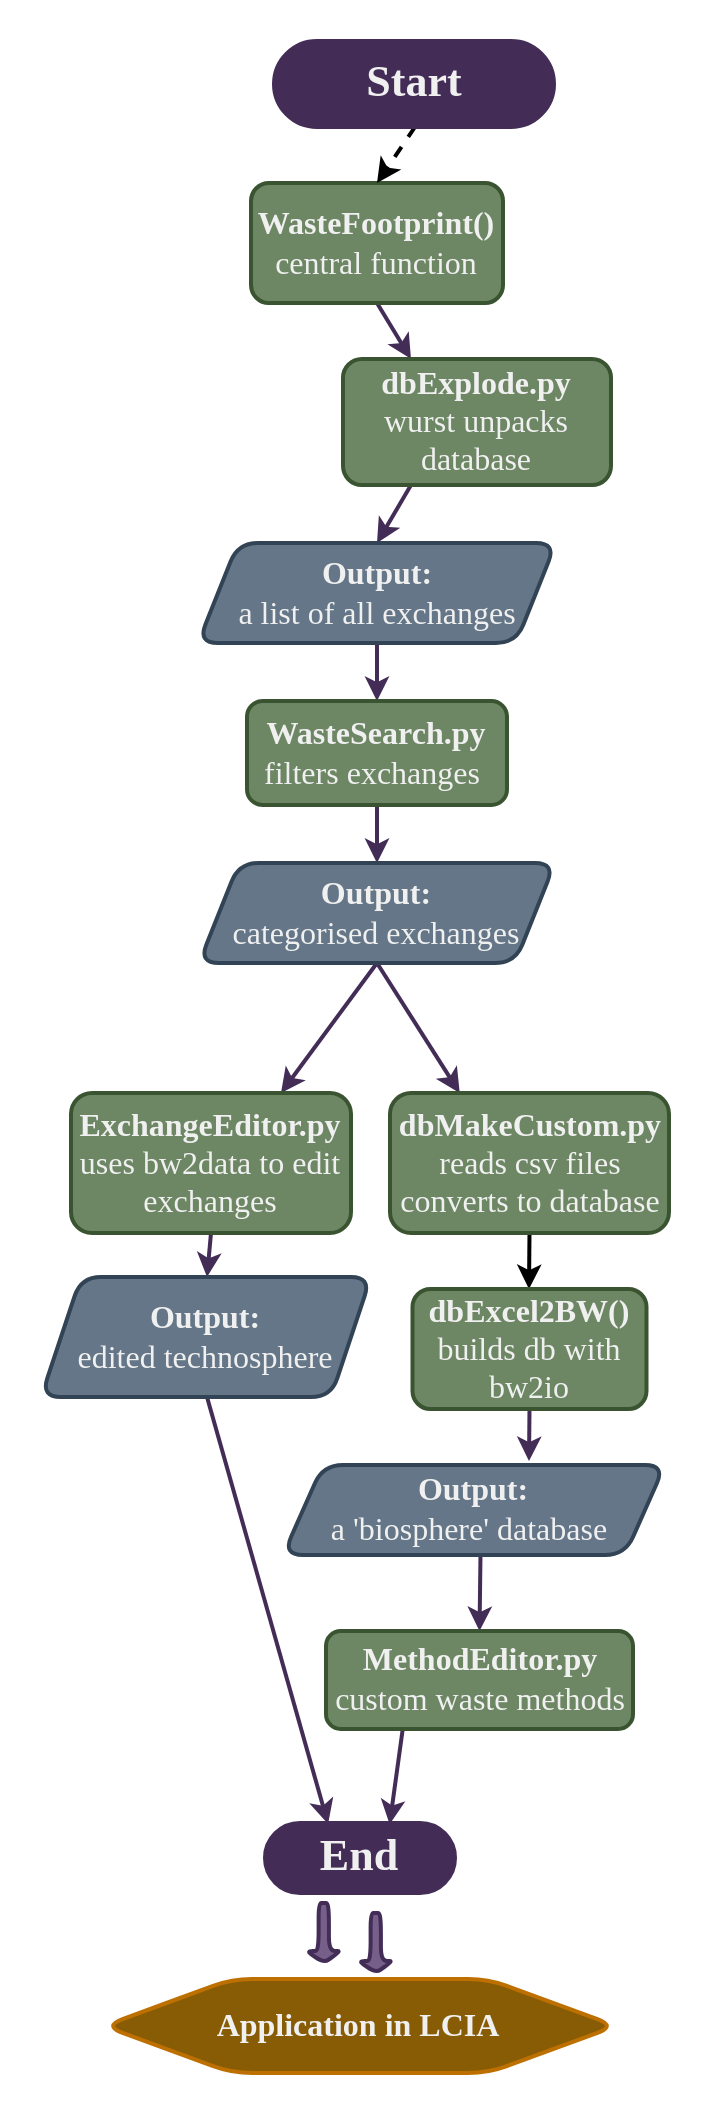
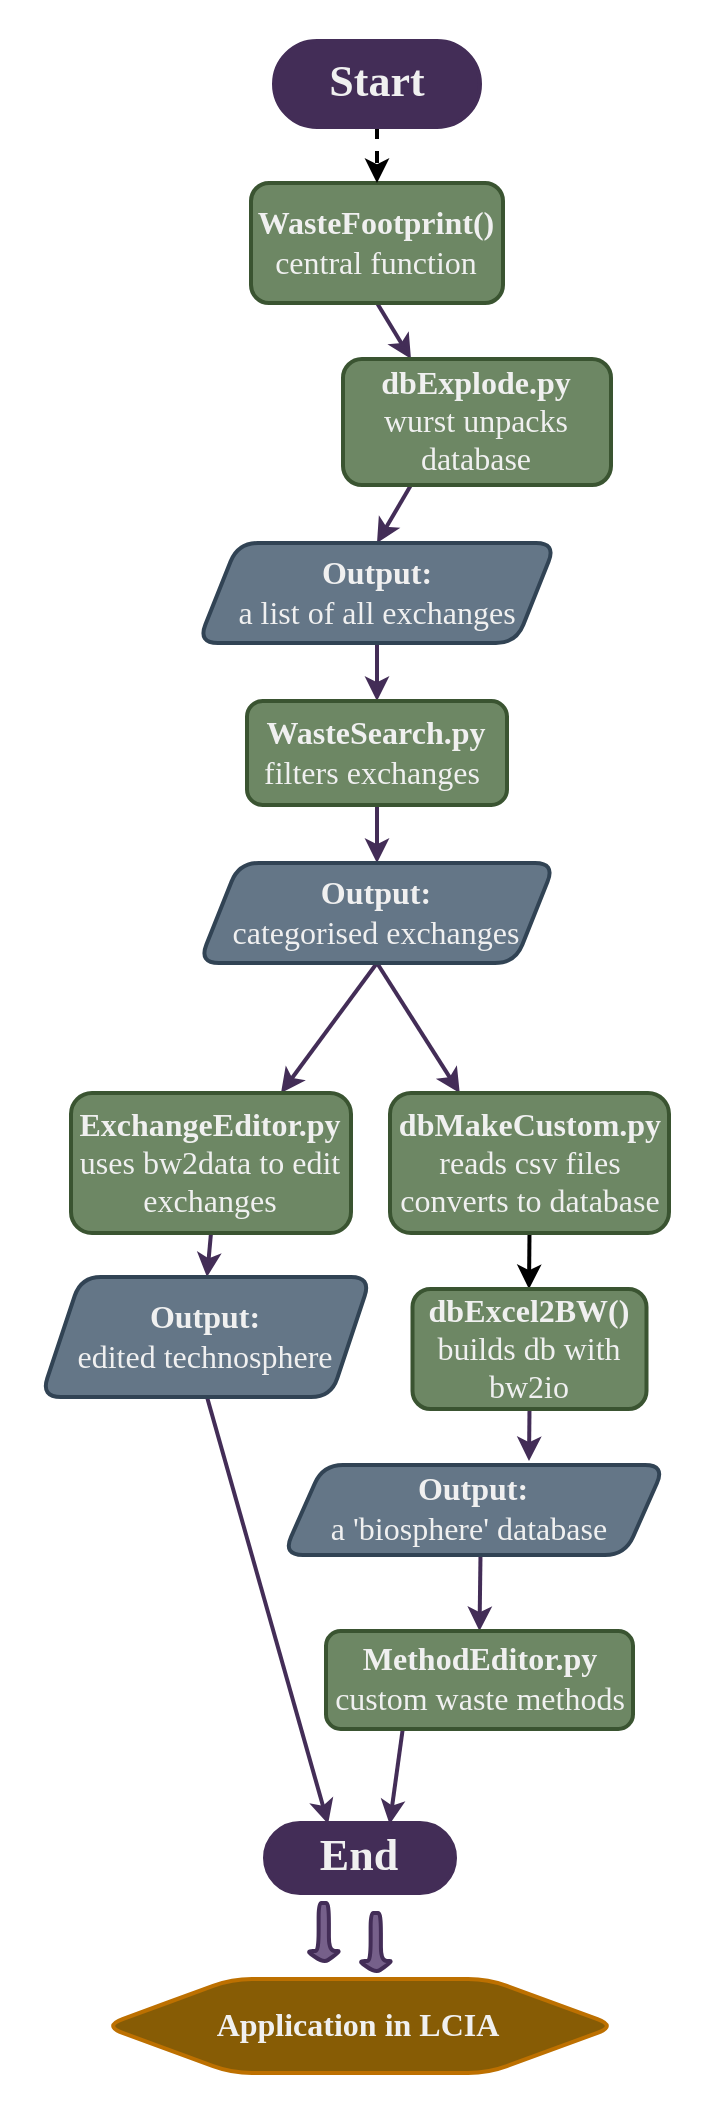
  <mxCell id="0" />
  <mxCell id="1" parent="0" />
  <mxCell id="2" value="" style="edgeStyle=none;html=1;rounded=1;snapToPoint=1;comic=0;fillColor=#76608a;strokeColor=#432D57;labelBackgroundColor=none;strokeWidth=2;spacing=1;fontFamily=Lucida Console;fontSize=16;align=center;verticalAlign=middle;spacingTop=1;spacingLeft=2;spacingRight=2;spacingBottom=2;fontColor=#F0F0F0;shadow=0;backgroundOutline=0;sketchStyle=comic;fontStyle=0" parent="1" source="3" target="5" edge="1"><mxGeometry relative="1" as="geometry" /></mxCell>
  <mxCell id="3" value="&lt;span style=&quot;font-size: 16px;&quot;&gt;&lt;b&gt;WasteFootprint()&lt;br style=&quot;font-size: 16px;&quot;&gt;&lt;/b&gt;&lt;/span&gt;&lt;font style=&quot;font-size: 16px;&quot;&gt;central function&lt;/font&gt;" style="html=1;rounded=1;snapToPoint=1;comic=0;fillColor=#6d8764;strokeColor=#3A5431;fontColor=#F0F0F0;labelBackgroundColor=none;strokeWidth=2;spacing=1;fontFamily=Lucida Console;fontSize=16;whiteSpace=wrap;align=center;verticalAlign=middle;spacingTop=1;spacingLeft=2;spacingRight=2;spacingBottom=2;shadow=0;backgroundOutline=0;sketchStyle=comic;fontStyle=0" parent="1" vertex="1"><mxGeometry x="125" y="91" width="126" height="60" as="geometry" /></mxCell>
  <mxCell id="4" value="" style="edgeStyle=none;html=1;rounded=1;snapToPoint=1;comic=0;fillColor=#76608a;strokeColor=#432D57;labelBackgroundColor=none;strokeWidth=2;spacing=1;fontFamily=Lucida Console;fontSize=16;align=center;verticalAlign=middle;spacingTop=1;spacingLeft=2;spacingRight=2;spacingBottom=2;fontColor=#F0F0F0;shadow=0;backgroundOutline=0;sketchStyle=comic;fontStyle=0" parent="1" source="5" target="7" edge="1"><mxGeometry relative="1" as="geometry" /></mxCell>
  <mxCell id="5" value="&lt;span style=&quot;font-size: 16px;&quot;&gt;&lt;b style=&quot;font-size: 16px;&quot;&gt;&lt;font style=&quot;font-size: 16px;&quot;&gt;dbExplode.py&lt;br style=&quot;font-size: 16px;&quot;&gt;&lt;/font&gt;&lt;/b&gt;&lt;/span&gt;&lt;font style=&quot;font-size: 16px;&quot;&gt;&amp;nbsp;&lt;span style=&quot;font-size: 16px;&quot;&gt;wurst&lt;/span&gt;&amp;nbsp;unpacks&amp;nbsp; database&lt;/font&gt;" style="html=1;rounded=1;snapToPoint=1;comic=0;fillColor=#6d8764;strokeColor=#3A5431;fontColor=#F0F0F0;labelBackgroundColor=none;strokeWidth=2;spacing=1;fontFamily=Lucida Console;fontSize=16;whiteSpace=wrap;align=center;verticalAlign=middle;spacingTop=1;spacingLeft=2;spacingRight=2;spacingBottom=2;shadow=0;backgroundOutline=0;sketchStyle=comic;fontStyle=0" parent="1" vertex="1"><mxGeometry x="171" y="179" width="134" height="63" as="geometry" /></mxCell>
  <mxCell id="6" value="" style="edgeStyle=none;html=1;rounded=1;snapToPoint=1;comic=0;fillColor=#76608a;strokeColor=#432D57;labelBackgroundColor=none;strokeWidth=2;spacing=1;fontFamily=Lucida Console;fontSize=16;align=center;verticalAlign=middle;spacingTop=1;spacingLeft=2;spacingRight=2;spacingBottom=2;fontColor=#F0F0F0;shadow=0;backgroundOutline=0;sketchStyle=comic;fontStyle=0" parent="1" source="7" target="9" edge="1"><mxGeometry relative="1" as="geometry" /></mxCell>
  <mxCell id="7" value="&lt;b style=&quot;font-size: 16px;&quot;&gt;Output:&lt;/b&gt;&lt;br style=&quot;font-size: 16px;&quot;&gt;&lt;font style=&quot;font-size: 16px;&quot;&gt;a list of all exchanges&lt;br style=&quot;font-size: 16px;&quot;&gt;&lt;/font&gt;" style="shape=parallelogram;perimeter=parallelogramPerimeter;html=1;fixedSize=1;rounded=1;snapToPoint=1;comic=0;fillColor=#647687;strokeColor=#314354;fontColor=#F0F0F0;labelBackgroundColor=none;strokeWidth=2;spacing=1;fontFamily=Lucida Console;fontSize=16;whiteSpace=wrap;align=center;verticalAlign=middle;spacingTop=1;spacingLeft=2;spacingRight=2;spacingBottom=2;shadow=0;backgroundOutline=0;sketchStyle=comic;fontStyle=0" parent="1" vertex="1"><mxGeometry x="98.5" y="271" width="179" height="50" as="geometry" /></mxCell>
  <mxCell id="8" value="" style="edgeStyle=none;html=1;rounded=1;snapToPoint=1;comic=0;fillColor=#76608a;strokeColor=#432D57;labelBackgroundColor=none;strokeWidth=2;spacing=1;fontFamily=Lucida Console;fontSize=16;align=center;verticalAlign=middle;spacingTop=1;spacingLeft=2;spacingRight=2;spacingBottom=2;fontColor=#F0F0F0;shadow=0;backgroundOutline=0;sketchStyle=comic;fontStyle=0" parent="1" source="9" target="12" edge="1"><mxGeometry relative="1" as="geometry" /></mxCell>
  <mxCell id="9" value="&lt;font style=&quot;font-size: 16px;&quot;&gt;&lt;b style=&quot;font-size: 16px;&quot;&gt;WasteSearch.py&lt;/b&gt;&lt;br style=&quot;font-size: 16px;&quot;&gt;&lt;/font&gt;&lt;font style=&quot;font-size: 16px;&quot;&gt;&amp;nbsp;filters exchanges&amp;nbsp;&amp;nbsp;&lt;/font&gt;" style="html=1;rounded=1;snapToPoint=1;comic=0;fillColor=#6d8764;strokeColor=#3A5431;fontColor=#F0F0F0;labelBackgroundColor=none;strokeWidth=2;spacing=1;fontFamily=Lucida Console;fontSize=16;whiteSpace=wrap;align=center;verticalAlign=middle;spacingTop=1;spacingLeft=2;spacingRight=2;spacingBottom=2;shadow=0;backgroundOutline=0;sketchStyle=comic;fontStyle=0" parent="1" vertex="1"><mxGeometry x="123" y="350" width="130" height="52" as="geometry" /></mxCell>
  <mxCell id="10" style="edgeStyle=none;html=1;entryX=0.25;entryY=0;entryDx=0;entryDy=0;fontSize=16;rounded=1;snapToPoint=1;comic=0;fillColor=#76608a;strokeColor=#432D57;labelBackgroundColor=none;strokeWidth=2;spacing=1;fontFamily=Lucida Console;align=center;verticalAlign=middle;spacingTop=1;spacingLeft=2;spacingRight=2;spacingBottom=2;fontColor=#F0F0F0;shadow=0;backgroundOutline=0;sketchStyle=comic;fontStyle=0" parent="1" source="12" target="14" edge="1"><mxGeometry relative="1" as="geometry" /></mxCell>
  <mxCell id="11" style="edgeStyle=none;html=1;fontSize=16;rounded=1;snapToPoint=1;comic=0;fillColor=#76608a;strokeColor=#432D57;labelBackgroundColor=none;strokeWidth=2;spacing=1;fontFamily=Lucida Console;align=center;verticalAlign=middle;spacingTop=1;spacingLeft=2;spacingRight=2;spacingBottom=2;fontColor=#F0F0F0;shadow=0;backgroundOutline=0;sketchStyle=comic;fontStyle=0" parent="1" source="12" target="20" edge="1"><mxGeometry relative="1" as="geometry" /></mxCell>
  <mxCell id="12" value="&lt;b style=&quot;font-size: 16px;&quot;&gt;Output:&lt;/b&gt;&lt;font style=&quot;font-size: 16px;&quot;&gt;&lt;br style=&quot;font-size: 16px;&quot;&gt;categorised exchanges&lt;br style=&quot;font-size: 16px;&quot;&gt;&lt;/font&gt;" style="shape=parallelogram;perimeter=parallelogramPerimeter;html=1;fixedSize=1;rounded=1;snapToPoint=1;comic=0;fillColor=#647687;strokeColor=#314354;fontColor=#F0F0F0;labelBackgroundColor=none;strokeWidth=2;spacing=1;fontFamily=Lucida Console;fontSize=16;whiteSpace=wrap;align=center;verticalAlign=middle;spacingTop=1;spacingLeft=2;spacingRight=2;spacingBottom=2;shadow=0;backgroundOutline=0;sketchStyle=comic;fontStyle=0" parent="1" vertex="1"><mxGeometry x="99" y="431" width="178" height="50" as="geometry" /></mxCell>
  <mxCell id="13" value="" style="edgeStyle=none;html=1;fontSize=16;align=center;verticalAlign=middle;spacingTop=1;spacing=1;spacingLeft=2;spacingRight=2;spacingBottom=2;rounded=1;fontColor=#F0F0F0;shadow=0;backgroundOutline=0;sketchStyle=comic;exitX=0.5;exitY=1;exitDx=0;exitDy=0;strokeWidth=2;movable=1;resizable=1;rotatable=1;deletable=1;editable=1;connectable=1;fontStyle=0" parent="1" source="14" target="16" edge="1"><mxGeometry relative="1" as="geometry"><mxPoint x="237.25" y="616" as="sourcePoint" /><mxPoint x="239.224" y="643.1" as="targetPoint" /></mxGeometry></mxCell>
  <mxCell id="14" value="&lt;b style=&quot;font-size: 16px;&quot;&gt;dbMakeCustom.py&lt;br style=&quot;font-size: 16px;&quot;&gt;&lt;/b&gt;&lt;span style=&quot;font-size: 16px;&quot;&gt;&lt;font style=&quot;font-size: 16px;&quot;&gt;reads csv files converts to database&lt;/font&gt;&lt;br style=&quot;font-size: 16px;&quot;&gt;&lt;/span&gt;" style="movable=1;resizable=1;rotatable=1;deletable=1;editable=1;connectable=1;html=1;rounded=1;snapToPoint=1;comic=0;fillColor=#6d8764;strokeColor=#3A5431;fontColor=#F0F0F0;labelBackgroundColor=none;strokeWidth=2;spacing=1;fontFamily=Lucida Console;fontSize=16;whiteSpace=wrap;align=center;verticalAlign=middle;spacingTop=1;spacingLeft=2;spacingRight=2;spacingBottom=2;shadow=0;backgroundOutline=0;sketchStyle=comic;fontStyle=0" parent="1" vertex="1"><mxGeometry x="194.5" y="546" width="139.5" height="70" as="geometry" /></mxCell>
  <mxCell id="15" value="" style="edgeStyle=none;html=1;rounded=1;snapToPoint=1;comic=0;fillColor=#76608a;strokeColor=#432D57;labelBackgroundColor=none;strokeWidth=2;spacing=1;fontFamily=Lucida Console;fontSize=16;align=center;verticalAlign=middle;spacingTop=1;spacingLeft=2;spacingRight=2;spacingBottom=2;fontColor=#F0F0F0;shadow=0;backgroundOutline=0;sketchStyle=comic;exitX=0.5;exitY=1;exitDx=0;exitDy=0;fontStyle=0" parent="1" source="16" edge="1"><mxGeometry relative="1" as="geometry"><mxPoint x="264" y="730" as="targetPoint" /></mxGeometry></mxCell>
  <mxCell id="16" value="&lt;span style=&quot;font-size: 16px;&quot;&gt;&lt;b&gt;dbExcel2BW()&lt;/b&gt;&lt;/span&gt;&lt;br style=&quot;font-size: 16px;&quot;&gt;&lt;font style=&quot;font-size: 16px;&quot;&gt;builds db with bw2io&lt;/font&gt;" style="html=1;rounded=1;snapToPoint=1;comic=0;fillColor=#6d8764;strokeColor=#3A5431;fontColor=#F0F0F0;labelBackgroundColor=none;strokeWidth=2;spacing=1;fontFamily=Lucida Console;fontSize=16;whiteSpace=wrap;align=center;verticalAlign=middle;spacingTop=1;spacingLeft=2;spacingRight=2;spacingBottom=2;shadow=0;backgroundOutline=0;sketchStyle=comic;fontStyle=0" parent="1" vertex="1"><mxGeometry x="205.75" y="644" width="117" height="60" as="geometry" /></mxCell>
  <mxCell id="17" value="" style="edgeStyle=none;html=1;entryX=0.5;entryY=0;entryDx=0;entryDy=0;rounded=1;snapToPoint=1;comic=0;fillColor=#76608a;strokeColor=#432D57;labelBackgroundColor=none;strokeWidth=2;spacing=1;fontFamily=Lucida Console;fontSize=16;align=center;verticalAlign=middle;spacingTop=1;spacingLeft=2;spacingRight=2;spacingBottom=2;fontColor=#F0F0F0;shadow=0;backgroundOutline=0;sketchStyle=comic;exitX=0.517;exitY=0.995;exitDx=0;exitDy=0;exitPerimeter=0;fontStyle=0" parent="1" source="18" target="27" edge="1"><mxGeometry relative="1" as="geometry"><mxPoint x="291.5" y="866" as="targetPoint" /></mxGeometry></mxCell>
  <mxCell id="18" value="&lt;b style=&quot;font-size: 16px;&quot;&gt;Output:&lt;br style=&quot;font-size: 16px;&quot;&gt;&lt;/b&gt;&lt;font style=&quot;font-size: 16px;&quot;&gt;a 'biosphere' database&amp;nbsp;&lt;/font&gt;" style="shape=parallelogram;perimeter=parallelogramPerimeter;html=1;fixedSize=1;rounded=1;snapToPoint=1;comic=0;fillColor=#647687;strokeColor=#314354;fontColor=#F0F0F0;labelBackgroundColor=none;strokeWidth=2;spacing=1;fontFamily=Lucida Console;fontSize=16;whiteSpace=wrap;align=center;verticalAlign=middle;spacingTop=1;spacingLeft=2;spacingRight=2;spacingBottom=2;shadow=0;backgroundOutline=0;sketchStyle=comic;fontStyle=0" parent="1" vertex="1"><mxGeometry x="141" y="732" width="191" height="45" as="geometry" /></mxCell>
  <mxCell id="19" value="" style="edgeStyle=none;html=1;rounded=1;snapToPoint=1;comic=0;fillColor=#76608a;strokeColor=#432D57;labelBackgroundColor=none;strokeWidth=2;spacing=1;fontFamily=Lucida Console;fontSize=16;align=center;verticalAlign=middle;spacingTop=1;spacingLeft=2;spacingRight=2;spacingBottom=2;fontColor=#F0F0F0;shadow=0;backgroundOutline=0;sketchStyle=comic;fontStyle=0" parent="1" source="20" target="22" edge="1"><mxGeometry relative="1" as="geometry" /></mxCell>
  <mxCell id="20" value="&lt;b style=&quot;font-size: 16px;&quot;&gt;ExchangeEditor.py&lt;/b&gt;&lt;span style=&quot;font-size: 16px;&quot;&gt;&lt;br style=&quot;font-size: 16px;&quot;&gt;&lt;/span&gt;&lt;font style=&quot;font-size: 16px;&quot;&gt;uses bw2data to edit exchanges&lt;/font&gt;" style="rounded=1;html=1;snapToPoint=1;comic=0;fillColor=#6d8764;strokeColor=#3A5431;fontColor=#F0F0F0;labelBackgroundColor=none;strokeWidth=2;spacing=1;fontFamily=Lucida Console;fontSize=16;whiteSpace=wrap;align=center;verticalAlign=middle;spacingTop=1;spacingLeft=2;spacingRight=2;spacingBottom=2;shadow=0;backgroundOutline=0;sketchStyle=comic;fontStyle=0" parent="1" vertex="1"><mxGeometry x="35" y="546" width="140" height="70" as="geometry" /></mxCell>
  <mxCell id="21" value="" style="edgeStyle=none;html=1;rounded=1;snapToPoint=1;comic=0;fillColor=#76608a;strokeColor=#432D57;labelBackgroundColor=none;strokeWidth=2;spacing=1;fontFamily=Lucida Console;entryX=0.332;entryY=0.013;entryDx=0;entryDy=0;entryPerimeter=0;fontSize=16;align=center;verticalAlign=middle;spacingTop=1;spacingLeft=2;spacingRight=2;spacingBottom=2;fontColor=#F0F0F0;shadow=0;backgroundOutline=0;sketchStyle=comic;fontStyle=0" parent="1" source="22" target="23" edge="1"><mxGeometry relative="1" as="geometry"><mxPoint x="161" y="958" as="targetPoint" /></mxGeometry></mxCell>
  <mxCell id="22" value="&lt;b style=&quot;font-size: 16px;&quot;&gt;Output:&lt;/b&gt;&lt;br style=&quot;font-size: 16px;&quot;&gt;&lt;div style=&quot;font-size: 16px;&quot;&gt;&lt;span style=&quot;font-size: 16px;&quot;&gt;&lt;font style=&quot;font-size: 16px;&quot;&gt;&amp;nbsp;edited technosphere&amp;nbsp;&lt;/font&gt;&lt;/span&gt;&lt;/div&gt;" style="shape=parallelogram;perimeter=parallelogramPerimeter;html=1;fixedSize=1;rounded=1;snapToPoint=1;comic=0;fillColor=#647687;strokeColor=#314354;fontColor=#F0F0F0;labelBackgroundColor=none;strokeWidth=2;spacing=1;fontFamily=Lucida Console;fontSize=16;whiteSpace=wrap;align=center;verticalAlign=middle;spacingTop=1;spacingLeft=2;spacingRight=2;spacingBottom=2;shadow=0;backgroundOutline=0;sketchStyle=comic;fontStyle=0" parent="1" vertex="1"><mxGeometry x="20" y="638" width="165" height="60" as="geometry" /></mxCell>
  <mxCell id="23" value="&lt;b style=&quot;&quot;&gt;&lt;font style=&quot;font-size: 22px;&quot;&gt;End&lt;/font&gt;&lt;/b&gt;" style="html=1;dashed=0;whitespace=wrap;shape=mxgraph.dfd.start;rounded=1;snapToPoint=1;comic=0;fillColor=#432D57;strokeColor=#432D57;fontColor=#F0F0F0;labelBackgroundColor=none;strokeWidth=2;spacing=1;fontFamily=Lucida Console;fontSize=16;whiteSpace=wrap;align=center;verticalAlign=middle;spacingTop=1;spacingLeft=2;spacingRight=2;spacingBottom=2;shadow=0;backgroundOutline=0;sketchStyle=comic;fontStyle=0" parent="1" vertex="1"><mxGeometry x="132" y="911" width="95" height="35" as="geometry" /></mxCell>
  <mxCell id="24" value="" style="shape=singleArrow;direction=south;html=1;fontSize=16;rounded=1;snapToPoint=1;comic=0;fillColor=#76608a;strokeColor=#432D57;fontColor=#F0F0F0;labelBackgroundColor=none;strokeWidth=2;spacing=1;fontFamily=Lucida Console;whiteSpace=wrap;align=center;verticalAlign=middle;spacingTop=1;spacingLeft=2;spacingRight=2;spacingBottom=2;shadow=0;backgroundOutline=0;sketchStyle=comic;fontStyle=0" parent="1" vertex="1"><mxGeometry x="152.82" y="951" width="17.12" height="30" as="geometry" /></mxCell>
  <mxCell id="25" value="&lt;font style=&quot;font-size: 16px;&quot;&gt;&lt;b style=&quot;font-size: 16px;&quot;&gt;Application in&amp;nbsp;&lt;/b&gt;&lt;b style=&quot;font-size: 16px;&quot;&gt;LCIA&lt;/b&gt;&lt;/font&gt;&lt;font style=&quot;font-size: 16px;&quot;&gt;&lt;br style=&quot;font-size: 16px;&quot;&gt;&lt;/font&gt;" style="shape=hexagon;perimeter=hexagonPerimeter2;html=1;size=0.25;fontSize=16;labelBackgroundColor=none;rounded=1;snapToPoint=1;comic=0;fillColor=#875C05;strokeColor=#BD7000;fontColor=#F0F0F0;strokeWidth=2;spacing=1;fontFamily=Lucida Console;verticalAlign=middle;whiteSpace=wrap;align=center;spacingTop=1;spacingLeft=2;spacingRight=2;spacingBottom=2;shadow=0;backgroundOutline=0;sketchStyle=comic;fontStyle=0" parent="1" vertex="1"><mxGeometry x="51.38" y="989" width="256.24" height="47" as="geometry" /></mxCell>
  <mxCell id="26" style="edgeStyle=none;html=1;entryX=0.656;entryY=0.017;entryDx=0;entryDy=0;entryPerimeter=0;fontSize=16;rounded=1;snapToPoint=1;comic=0;fillColor=#76608a;strokeColor=#432D57;labelBackgroundColor=none;strokeWidth=2;spacing=1;fontFamily=Lucida Console;exitX=0.25;exitY=1;exitDx=0;exitDy=0;align=center;verticalAlign=middle;spacingTop=1;spacingLeft=2;spacingRight=2;spacingBottom=2;fontColor=#F0F0F0;shadow=0;backgroundOutline=0;sketchStyle=comic;fontStyle=0" parent="1" source="27" target="23" edge="1"><mxGeometry relative="1" as="geometry" /></mxCell>
  <mxCell id="27" value="&lt;span style=&quot;font-size: 16px;&quot;&gt;&lt;font style=&quot;font-size: 16px;&quot;&gt;&lt;b style=&quot;font-size: 16px;&quot;&gt;MethodEditor.py&lt;/b&gt;&lt;span style=&quot;font-size: 16px;&quot;&gt;&lt;br style=&quot;font-size: 16px;&quot;&gt;&lt;/span&gt;custom waste methods&lt;br style=&quot;font-size: 16px;&quot;&gt;&lt;/font&gt;&lt;/span&gt;" style="html=1;dashed=0;whitespace=wrap;labelBackgroundColor=none;fontSize=16;rounded=1;snapToPoint=1;comic=0;fillColor=#6d8764;strokeColor=#3A5431;fontColor=#F0F0F0;strokeWidth=2;spacing=1;fontFamily=Lucida Console;whiteSpace=wrap;align=center;verticalAlign=middle;spacingTop=1;spacingLeft=2;spacingRight=2;spacingBottom=2;shadow=0;backgroundOutline=0;sketchStyle=comic;fontStyle=0" parent="1" vertex="1"><mxGeometry x="162.5" y="815" width="153.5" height="49" as="geometry" /></mxCell>
  <mxCell id="28" value="" style="shape=singleArrow;direction=south;html=1;fontSize=16;rounded=1;snapToPoint=1;comic=0;fillColor=#76608a;strokeColor=#432D57;fontColor=#F0F0F0;labelBackgroundColor=none;strokeWidth=2;spacing=1;fontFamily=Lucida Console;whiteSpace=wrap;align=center;verticalAlign=middle;spacingTop=1;spacingLeft=2;spacingRight=2;spacingBottom=2;shadow=0;backgroundOutline=0;sketchStyle=comic;fontStyle=0" parent="1" vertex="1"><mxGeometry x="178.82" y="956" width="17.12" height="30" as="geometry" /></mxCell>
  <mxCell id="29" value="" style="edgeStyle=none;html=1;fontSize=16;align=center;verticalAlign=middle;spacingTop=1;spacing=1;spacingLeft=2;spacingRight=2;spacingBottom=2;rounded=1;fontColor=#F0F0F0;shadow=0;backgroundOutline=0;sketchStyle=comic;strokeWidth=2;fontStyle=0;dashed=1;" parent="1" source="30" target="3" edge="1"><mxGeometry relative="1" as="geometry" /></mxCell>
- <mxCell id="30" value="&lt;b style=&quot;&quot;&gt;&lt;font style=&quot;font-size: 22px;&quot;&gt;Start&lt;/font&gt;&lt;br style=&quot;font-size: 16px;&quot;&gt;&lt;/b&gt;" style="html=1;dashed=0;whitespace=wrap;shape=mxgraph.dfd.start;rounded=1;snapToPoint=1;comic=0;fillColor=#432D57;strokeColor=#432D57;fontColor=#F0F0F0;labelBackgroundColor=none;strokeWidth=2;spacing=1;fontFamily=Lucida Console;fontSize=16;whiteSpace=wrap;align=center;verticalAlign=middle;spacingTop=1;spacingLeft=2;spacingRight=2;spacingBottom=2;shadow=0;backgroundOutline=0;sketchStyle=comic;fontStyle=0" parent="1" vertex="1"><mxGeometry x="136.5" y="20" width="140" height="43" as="geometry" /></mxCell>
+ <mxCell id="30" value="&lt;b style=&quot;&quot;&gt;&lt;font style=&quot;font-size: 22px;&quot;&gt;Start&lt;/font&gt;&lt;br style=&quot;font-size: 16px;&quot;&gt;&lt;/b&gt;" style="html=1;dashed=0;whitespace=wrap;shape=mxgraph.dfd.start;rounded=1;snapToPoint=1;comic=0;fillColor=#432D57;strokeColor=#432D57;fontColor=#F0F0F0;labelBackgroundColor=none;strokeWidth=2;spacing=1;fontFamily=Lucida Console;fontSize=16;whiteSpace=wrap;align=center;verticalAlign=middle;spacingTop=1;spacingLeft=2;spacingRight=2;spacingBottom=2;shadow=0;backgroundOutline=0;sketchStyle=comic;fontStyle=0" parent="1" vertex="1"><mxGeometry x="136.5" y="20" width="103" height="43" as="geometry" /></mxCell>
